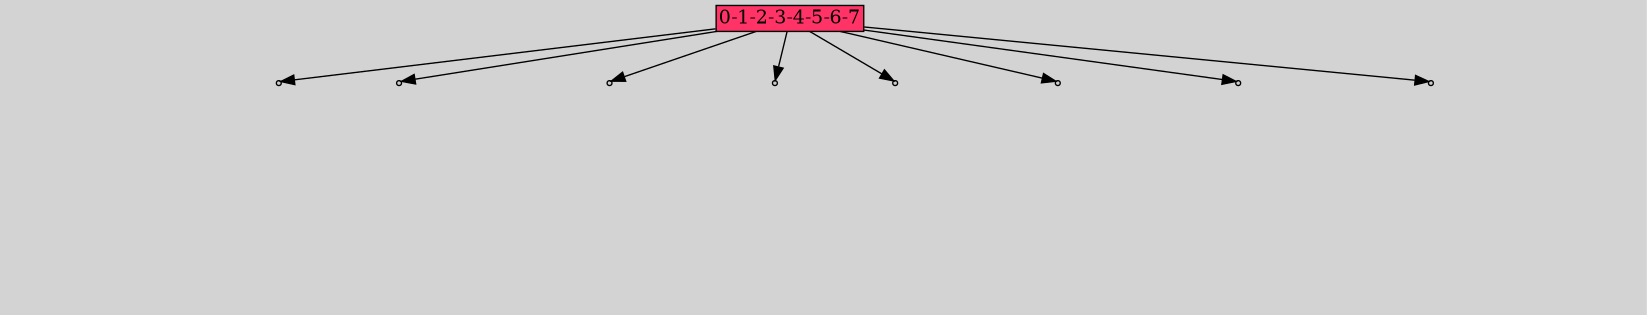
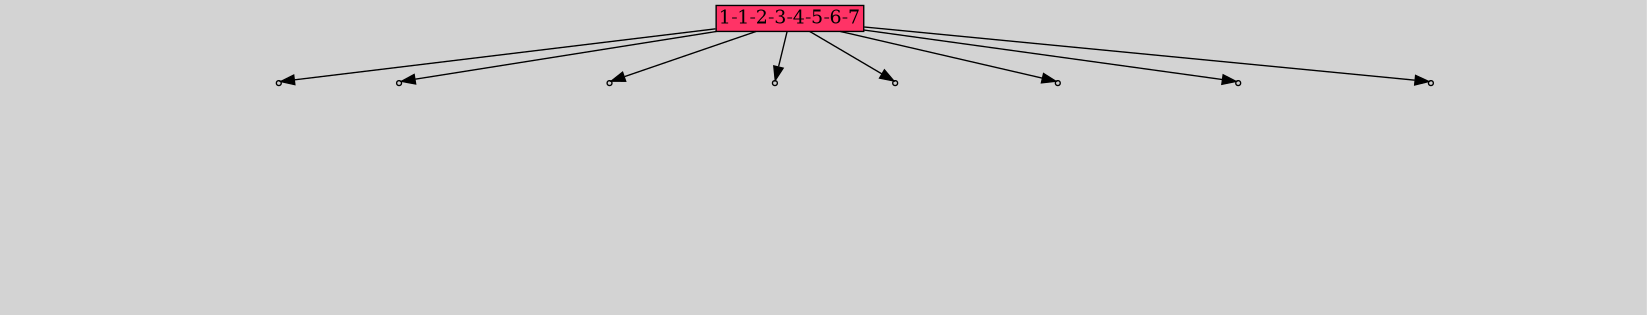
  digraph {
    bgcolor=lightgray
    node [shape=box style=filled]
-   n1 [fillcolor="#ff3366" height=0 label="0-1-2-3-4-5-6-7" margin=0.03 width=0]
+   n1 [fillcolor="#ff3366" height=0 label="1-1-2-3-4-5-6-7" margin=0.03 width=0]
    n2 [fillcolor="#cccccc" label=1 shape=point]
    n3 [fillcolor="#cccccc" label=1 shape=point]
    n4 [fillcolor="#cccccc" label=1 shape=point]
    n5 [fillcolor="#cccccc" label=1 shape=point]
    n6 [fillcolor="#cccccc" label=1 shape=point]
    n7 [fillcolor="#cccccc" label=1 shape=point]
    n8 [fillcolor="#cccccc" label=1 shape=point]
    n9 [fillcolor="#cccccc" label=1 shape=point]
    n10 [label="12|1&1|0#1|17&#92;n16|1&0|25#1|5&#92;n13|2&0|25#1|14&#92;n0|4&0|2#1|14&#92;n15|2&0|12#0|18&#92;n2|5&1|5#1|26&#92;n3|6&1|17#0|2&#92;n11|0&0|13#0|6&#92;n" style=invis]
    n11 [label="11|2&1|26#1|23&#92;n2|4&1|12#0|26&#92;n15|1&1|10#0|4&#92;n2|3&0|9#0|4&#92;n12|0&1|11#0|27&#92;n" style=invis]
    n12 [label="19|3&1|12#1|1&#92;n13|0&1|11#0|27&#92;n8|0&0|24#1|28&#92;n" style=invis]
    n13 [label="13|6&1|28#1|8&#92;n1|3&0|22#1|12&#92;n13|0&1|11#0|27&#92;n18|1&1|4#1|2&#92;n12|0&0|25#0|8&#92;n" style=invis]
    n14 [label="8|3&1|16#1|20&#92;n15|7&0|11#1|10&#92;n1|1&1|12#0|15&#92;n12|0&0|25#1|8&#92;n" style=invis]
    n15 [label="2|5&1|12#1|11&#92;n12|0&0|5#1|9&#92;n" style=invis]
    n16 [label="4|6&1|2#1|12&#92;n10|4&1|9#1|13&#92;n3|1&0|22#1|21&#92;n3|4&0|12#0|28&#92;n11|2&0|4#1|6&#92;n9|2&0|18#0|9&#92;n4|1&0|18#0|1&#92;n10|0&0|17#1|3&#92;n" style=invis]
    n17 [label="1|3&1|4#1|14&#92;n13|0&1|11#0|27&#92;n" style=invis]
    n1 -> n2
    n1 -> n3
    n1 -> n4
    n1 -> n5
    n1 -> n6
    n1 -> n7
    n1 -> n8
    n1 -> n9
    n2 -> n10 [style=invis]
    n3 -> n11 [style=invis]
    n4 -> n12 [style=invis]
    n5 -> n13 [style=invis]
    n6 -> n14 [style=invis]
    n7 -> n15 [style=invis]
    n8 -> n16 [style=invis]
    n9 -> n17 [style=invis]
  }
